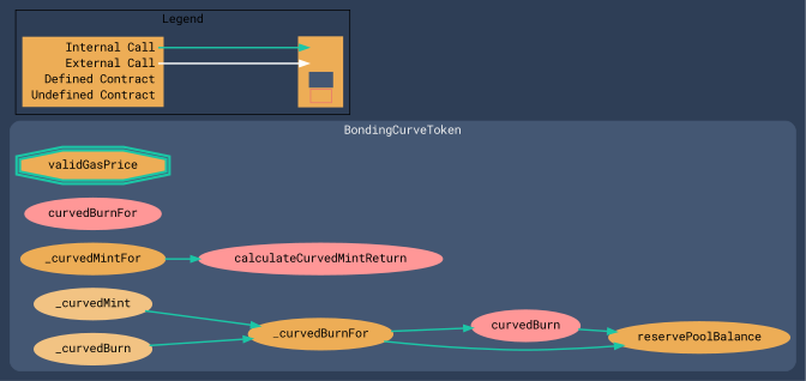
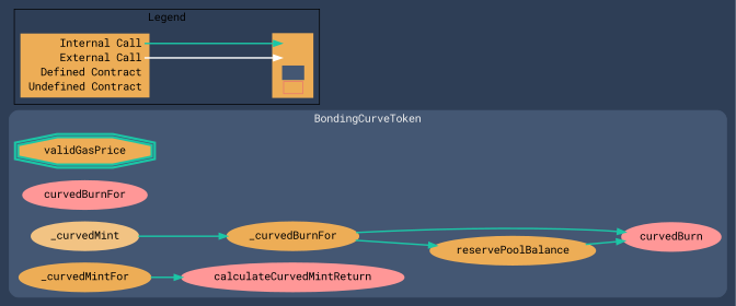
  digraph {
    bgcolor="#2e3e56"
    compound=true
    fontname="Roboto Mono"
    rankdir=LR
    node [color="#edad56" fillcolor="#edad56" fontname="Roboto Mono" penwidth=3 style=filled]
    edge [color="#1bc6a6" fontname="Roboto Mono" penwidth=2]
    n1 [color="#1bc6a6" label=validGasPrice shape=doubleoctagon]
    n2 [label=reservePoolBalance]
    n3 [color="#FF9797" fillcolor="#FF9797" label=curvedBurnFor]
    n4 [color="#FF9797" fillcolor="#FF9797" label=calculateCurvedMintReturn]
    n5 [color="#FF9797" fillcolor="#FF9797" label=curvedBurn]
    n6 [color="#f2c383" fillcolor="#f2c383" label=_curvedMint]
    n7 [label=_curvedMintFor]
-   n8 [color="#f2c383" fillcolor="#f2c383" label=_curvedBurn]
    n9 [label=_curvedBurnFor]
    n10 [label=<<table border="0" cellpadding="2" cellspacing="0" cellborder="0">   <tr><td align="right" port="i1">Internal Call</td></tr>   <tr><td align="right" port="i2">External Call</td></tr>   <tr><td align="right" port="i3">Defined Contract</td></tr>   <tr><td align="right" port="i4">Undefined Contract</td></tr>   </table>> shape=plaintext]
    n11 [label=<<table border="0" cellpadding="2" cellspacing="0" cellborder="0">   <tr><td port="i1">&nbsp;&nbsp;&nbsp;</td></tr>   <tr><td port="i2">&nbsp;&nbsp;&nbsp;</td></tr>   <tr><td port="i3" bgcolor="#445773">&nbsp;&nbsp;&nbsp;</td></tr>   <tr><td port="i4">     <table border="1" cellborder="0" cellspacing="0" cellpadding="7" color="#e8726d">       <tr>        <td></td>       </tr>      </table>   </td></tr>   </table>> shape=plaintext]
    subgraph cluster_1 {
      bgcolor="#445773"
      color="#445773"
      fontcolor="#f0f0f0"
      label=BondingCurveToken
      style=rounded
      n1
      n2
      n3
      n4
      n5
      n6
      n7
-     n8
      n9
    }
    subgraph cluster_2 {
      label=Legend
      n10
      n11
    }
-   n5 -> n2
+   n2 -> n5
    n6 -> n9
    n7 -> n4
-   n8 -> n9
    n9 -> n2
    n9 -> n5
    n10 -> n11 [headport="i1:w" tailport="i1:e"]
    n10 -> n11 [color=white headport="i2:w" tailport="i2:e"]
  }
